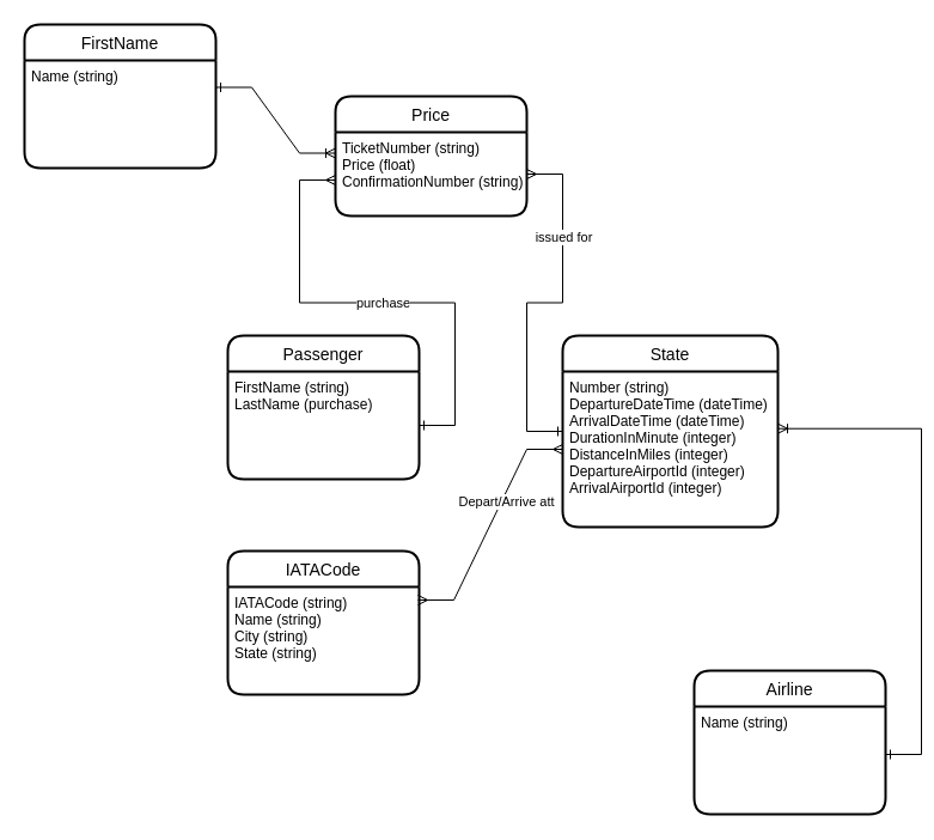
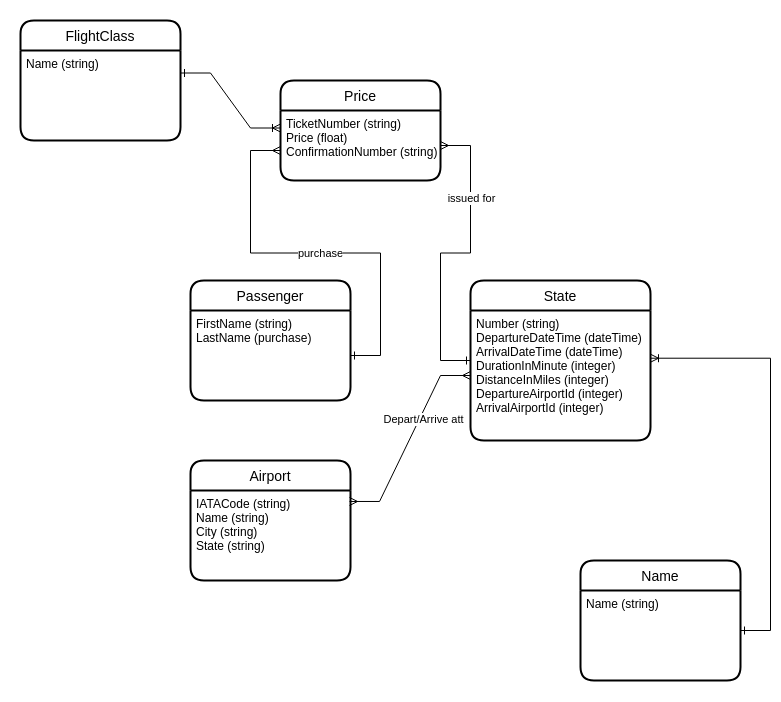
  <mxCell id="0" />
  <mxCell id="1" parent="0" />
  <mxCell id="2" value="Passenger" style="swimlane;childLayout=stackLayout;horizontal=1;startSize=30;horizontalStack=0;rounded=1;fontSize=14;fontStyle=0;strokeWidth=2;resizeParent=0;resizeLast=1;shadow=0;dashed=0;align=center;" vertex="1" parent="1"><mxGeometry x="190" y="280" width="160" height="120" as="geometry" /></mxCell>
  <mxCell id="3" value="FirstName (string)&#10;LastName (purchase)" style="align=left;strokeColor=none;fillColor=none;spacingLeft=4;fontSize=12;verticalAlign=top;resizable=0;rotatable=0;part=1;" vertex="1" parent="2"><mxGeometry y="30" width="160" height="90" as="geometry" /></mxCell>
  <mxCell id="4" value="State" style="swimlane;childLayout=stackLayout;horizontal=1;startSize=30;horizontalStack=0;rounded=1;fontSize=14;fontStyle=0;strokeWidth=2;resizeParent=0;resizeLast=1;shadow=0;dashed=0;align=center;" vertex="1" parent="1"><mxGeometry x="470" y="280" width="180" height="160" as="geometry" /></mxCell>
  <mxCell id="5" value="Number (string)&#10;DepartureDateTime (dateTime)&#10;ArrivalDateTime (dateTime)&#10;DurationInMinute (integer)&#10;DistanceInMiles (integer)&#10;DepartureAirportId (integer)&#10;ArrivalAirportId (integer)" style="align=left;strokeColor=none;fillColor=none;spacingLeft=4;fontSize=12;verticalAlign=top;resizable=0;rotatable=0;part=1;" vertex="1" parent="4"><mxGeometry y="30" width="180" height="130" as="geometry" /></mxCell>
  <mxCell id="6" value="" style="edgeStyle=entityRelationEdgeStyle;fontSize=12;html=1;endArrow=ERmany;startArrow=ERone;rounded=0;exitX=1;exitY=0.5;exitDx=0;exitDy=0;startFill=0;" edge="1" parent="1" source="3"><mxGeometry width="100" height="100" relative="1" as="geometry"><mxPoint x="60" y="400" as="sourcePoint" /><mxPoint x="280" y="150" as="targetPoint" /></mxGeometry></mxCell>
  <mxCell id="7" value="purchase" style="edgeLabel;html=1;align=center;verticalAlign=middle;resizable=0;points=[];" vertex="1" connectable="0" parent="6"><mxGeometry x="-0.023" relative="1" as="geometry"><mxPoint as="offset" /></mxGeometry></mxCell>
- <mxCell id="8" value="IATACode" style="swimlane;childLayout=stackLayout;horizontal=1;startSize=30;horizontalStack=0;rounded=1;fontSize=14;fontStyle=0;strokeWidth=2;resizeParent=0;resizeLast=1;shadow=0;dashed=0;align=center;" vertex="1" parent="1"><mxGeometry x="190" y="460" width="160" height="120" as="geometry" /></mxCell>
+ <mxCell id="8" value="Airport" style="swimlane;childLayout=stackLayout;horizontal=1;startSize=30;horizontalStack=0;rounded=1;fontSize=14;fontStyle=0;strokeWidth=2;resizeParent=0;resizeLast=1;shadow=0;dashed=0;align=center;" vertex="1" parent="1"><mxGeometry x="190" y="460" width="160" height="120" as="geometry" /></mxCell>
  <mxCell id="9" value="IATACode (string)&#10;Name (string)&#10;City (string)&#10;State (string)" style="align=left;strokeColor=none;fillColor=none;spacingLeft=4;fontSize=12;verticalAlign=top;resizable=0;rotatable=0;part=1;" vertex="1" parent="8"><mxGeometry y="30" width="160" height="90" as="geometry" /></mxCell>
  <mxCell id="10" value="" style="edgeStyle=entityRelationEdgeStyle;fontSize=12;html=1;endArrow=ERmany;startArrow=ERmany;rounded=0;exitX=0.994;exitY=0.122;exitDx=0;exitDy=0;exitPerimeter=0;" edge="1" parent="1" source="9" target="5"><mxGeometry width="100" height="100" relative="1" as="geometry"><mxPoint x="525" y="390" as="sourcePoint" /><mxPoint x="460" y="370" as="targetPoint" /></mxGeometry></mxCell>
  <mxCell id="11" value="Depart/Arrive att" style="edgeLabel;html=1;align=center;verticalAlign=middle;resizable=0;points=[];" vertex="1" connectable="0" parent="10"><mxGeometry x="0.235" y="-3" relative="1" as="geometry"><mxPoint as="offset" /></mxGeometry></mxCell>
  <mxCell id="12" value="Price" style="swimlane;childLayout=stackLayout;horizontal=1;startSize=30;horizontalStack=0;rounded=1;fontSize=14;fontStyle=0;strokeWidth=2;resizeParent=0;resizeLast=1;shadow=0;dashed=0;align=center;" vertex="1" parent="1"><mxGeometry x="280" y="80" width="160" height="100" as="geometry" /></mxCell>
  <mxCell id="13" value="TicketNumber (string)&#10;Price (float)&#10;ConfirmationNumber (string)" style="align=left;strokeColor=none;fillColor=none;spacingLeft=4;fontSize=12;verticalAlign=top;resizable=0;rotatable=0;part=1;" vertex="1" parent="12"><mxGeometry y="30" width="160" height="70" as="geometry" /></mxCell>
  <mxCell id="14" value="" style="edgeStyle=entityRelationEdgeStyle;fontSize=12;html=1;endArrow=ERmany;startArrow=ERone;rounded=0;startFill=0;" edge="1" parent="1" source="4" target="13"><mxGeometry width="100" height="100" relative="1" as="geometry"><mxPoint x="660" y="320" as="sourcePoint" /><mxPoint x="600" y="130" as="targetPoint" /></mxGeometry></mxCell>
  <mxCell id="15" value="issued for" style="edgeLabel;html=1;align=center;verticalAlign=middle;resizable=0;points=[];" vertex="1" connectable="0" parent="14"><mxGeometry x="0.462" relative="1" as="geometry"><mxPoint as="offset" /></mxGeometry></mxCell>
- <mxCell id="16" value="Airline" style="swimlane;childLayout=stackLayout;horizontal=1;startSize=30;horizontalStack=0;rounded=1;fontSize=14;fontStyle=0;strokeWidth=2;resizeParent=0;resizeLast=1;shadow=0;dashed=0;align=center;" vertex="1" parent="1"><mxGeometry x="580" y="560" width="160" height="120" as="geometry" /></mxCell>
+ <mxCell id="16" value="Name" style="swimlane;childLayout=stackLayout;horizontal=1;startSize=30;horizontalStack=0;rounded=1;fontSize=14;fontStyle=0;strokeWidth=2;resizeParent=0;resizeLast=1;shadow=0;dashed=0;align=center;" vertex="1" parent="1"><mxGeometry x="580" y="560" width="160" height="120" as="geometry" /></mxCell>
  <mxCell id="17" value="Name (string)" style="align=left;strokeColor=none;fillColor=none;spacingLeft=4;fontSize=12;verticalAlign=top;resizable=0;rotatable=0;part=1;" vertex="1" parent="16"><mxGeometry y="30" width="160" height="90" as="geometry" /></mxCell>
  <mxCell id="18" value="" style="edgeStyle=entityRelationEdgeStyle;fontSize=12;html=1;endArrow=ERoneToMany;rounded=0;entryX=1;entryY=0.367;entryDx=0;entryDy=0;entryPerimeter=0;startArrow=ERone;startFill=0;" edge="1" parent="1" target="5"><mxGeometry width="100" height="100" relative="1" as="geometry"><mxPoint x="740" y="630" as="sourcePoint" /><mxPoint x="840" y="530" as="targetPoint" /></mxGeometry></mxCell>
- <mxCell id="19" value="FirstName" style="swimlane;childLayout=stackLayout;horizontal=1;startSize=30;horizontalStack=0;rounded=1;fontSize=14;fontStyle=0;strokeWidth=2;resizeParent=0;resizeLast=1;shadow=0;dashed=0;align=center;" vertex="1" parent="1"><mxGeometry x="20" y="20" width="160" height="120" as="geometry" /></mxCell>
+ <mxCell id="19" value="FlightClass" style="swimlane;childLayout=stackLayout;horizontal=1;startSize=30;horizontalStack=0;rounded=1;fontSize=14;fontStyle=0;strokeWidth=2;resizeParent=0;resizeLast=1;shadow=0;dashed=0;align=center;" vertex="1" parent="1"><mxGeometry x="20" y="20" width="160" height="120" as="geometry" /></mxCell>
  <mxCell id="20" value="Name (string)" style="align=left;strokeColor=none;fillColor=none;spacingLeft=4;fontSize=12;verticalAlign=top;resizable=0;rotatable=0;part=1;" vertex="1" parent="19"><mxGeometry y="30" width="160" height="90" as="geometry" /></mxCell>
  <mxCell id="21" value="" style="edgeStyle=entityRelationEdgeStyle;fontSize=12;html=1;endArrow=ERoneToMany;rounded=0;exitX=1;exitY=0.25;exitDx=0;exitDy=0;entryX=0;entryY=0.25;entryDx=0;entryDy=0;startArrow=ERone;startFill=0;" edge="1" parent="1" source="20" target="13"><mxGeometry width="100" height="100" relative="1" as="geometry"><mxPoint y="140" as="sourcePoint" x="130" /><mxPoint x="220" y="10" as="targetPoint" /></mxGeometry></mxCell>
